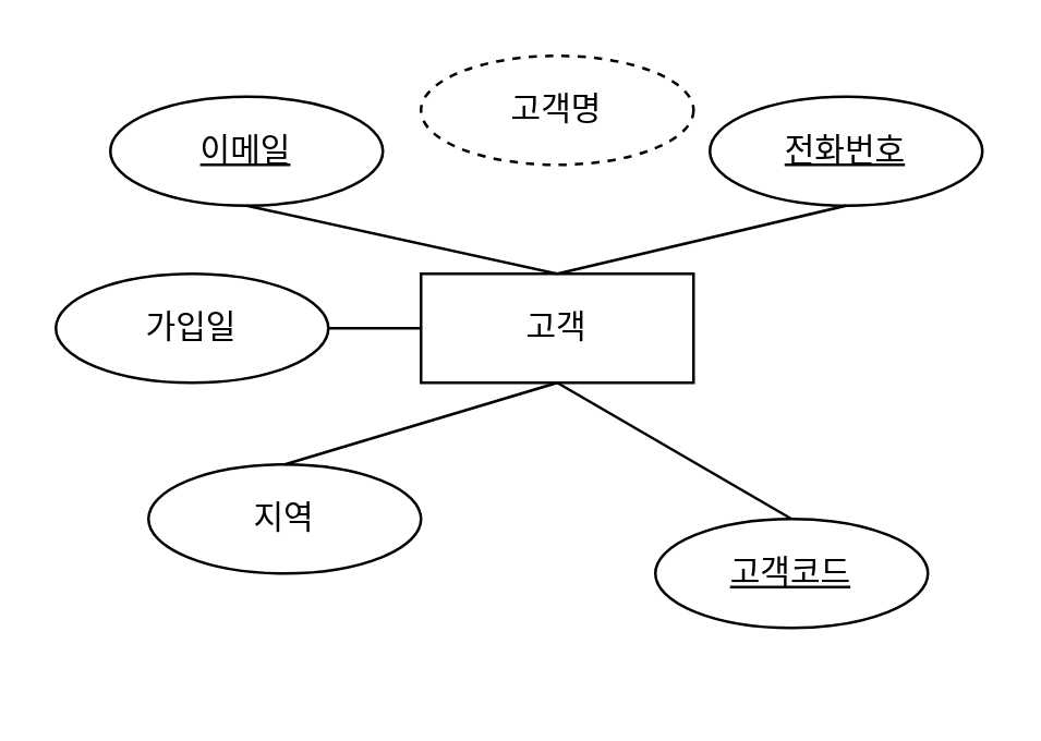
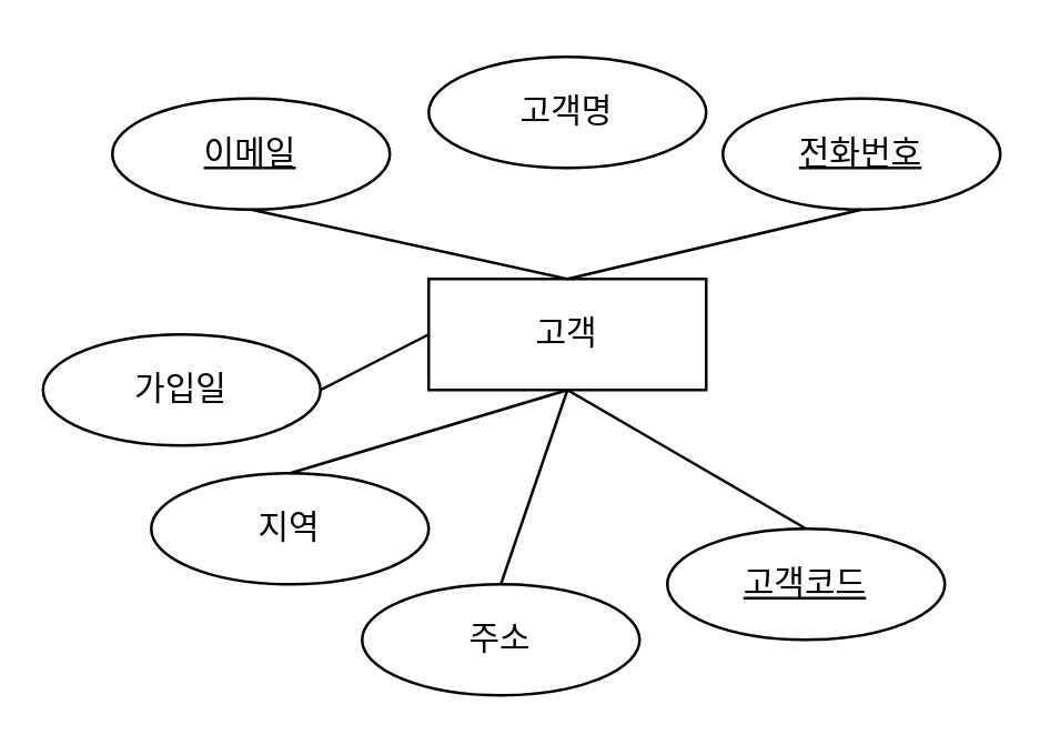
  <mxCell id="0" />
  <mxCell id="1" parent="0" />
  <mxCell id="2" value="고객" style="whiteSpace=wrap;html=1;align=center;" vertex="1" parent="1"><mxGeometry x="154" y="100" width="100" height="40" as="geometry" /></mxCell>
- <mxCell id="3" value="고객명" style="ellipse;whiteSpace=wrap;html=1;align=center;dashed=1;" vertex="1" parent="1"><mxGeometry x="154" y="20" width="100" height="40" as="geometry" /></mxCell>
+ <mxCell id="3" value="고객명" style="ellipse;whiteSpace=wrap;html=1;align=center;" vertex="1" parent="1"><mxGeometry x="154" y="20" width="100" height="40" as="geometry" /></mxCell>
  <mxCell id="4" value="&lt;u&gt;전화번호&lt;/u&gt;" style="ellipse;whiteSpace=wrap;html=1;align=center;" vertex="1" parent="1"><mxGeometry x="260" y="35" width="100" height="40" as="geometry" /></mxCell>
  <mxCell id="5" value="" style="endArrow=none;html=1;rounded=0;entryX=0.5;entryY=1;entryDx=0;entryDy=0;exitX=0.5;exitY=0;exitDx=0;exitDy=0;" edge="1" parent="1" source="2" target="4"><mxGeometry relative="1" as="geometry"><mxPoint x="100" y="160" as="sourcePoint" /><mxPoint x="260" y="160" as="targetPoint" /></mxGeometry></mxCell>
  <mxCell id="6" value="&lt;u&gt;이메일&lt;/u&gt;" style="ellipse;whiteSpace=wrap;html=1;align=center;" vertex="1" parent="1"><mxGeometry x="40" y="35" width="100" height="40" as="geometry" /></mxCell>
+ <mxCell id="7" value="주소" style="ellipse;whiteSpace=wrap;html=1;align=center;" vertex="1" parent="1"><mxGeometry x="130" y="210" width="100" height="40" as="geometry" /></mxCell>
  <mxCell id="8" value="지역" style="ellipse;whiteSpace=wrap;html=1;align=center;" vertex="1" parent="1"><mxGeometry x="54" y="170" width="100" height="40" as="geometry" /></mxCell>
- <mxCell id="9" value="가입일" style="ellipse;whiteSpace=wrap;html=1;align=center;" vertex="1" parent="1"><mxGeometry x="20" y="100" width="100" height="40" as="geometry" /></mxCell>
+ <mxCell id="9" value="가입일" style="ellipse;whiteSpace=wrap;html=1;align=center;" vertex="1" parent="1"><mxGeometry x="15" y="120" width="100" height="40" as="geometry" /></mxCell>
  <mxCell id="10" value="" style="endArrow=none;html=1;rounded=0;entryX=0;entryY=0.5;entryDx=0;entryDy=0;exitX=1;exitY=0.5;exitDx=0;exitDy=0;" edge="1" parent="1" source="9" target="2"><mxGeometry relative="1" as="geometry"><mxPoint x="100" y="160" as="sourcePoint" /><mxPoint x="260" y="160" as="targetPoint" /></mxGeometry></mxCell>
  <mxCell id="11" value="" style="endArrow=none;html=1;rounded=0;entryX=0.5;entryY=0;entryDx=0;entryDy=0;exitX=0.5;exitY=1;exitDx=0;exitDy=0;" edge="1" parent="1" source="2" target="8"><mxGeometry relative="1" as="geometry"><mxPoint x="100" y="160" as="sourcePoint" /><mxPoint x="260" y="160" as="targetPoint" /></mxGeometry></mxCell>
  <mxCell id="12" value="" style="endArrow=none;html=1;rounded=0;exitX=0.5;exitY=1;exitDx=0;exitDy=0;entryX=0.5;entryY=0;entryDx=0;entryDy=0;" edge="1" parent="1" source="6" target="2"><mxGeometry relative="1" as="geometry"><mxPoint x="100" y="160" as="sourcePoint" /><mxPoint x="260" y="160" as="targetPoint" /></mxGeometry></mxCell>
+ <mxCell id="13" value="" style="endArrow=none;html=1;rounded=0;exitX=0.5;exitY=1;exitDx=0;exitDy=0;entryX=0.5;entryY=0;entryDx=0;entryDy=0;" edge="1" parent="1" source="2" target="7"><mxGeometry relative="1" as="geometry"><mxPoint x="100" y="160" as="sourcePoint" /><mxPoint x="260" y="160" as="targetPoint" /></mxGeometry></mxCell>
  <mxCell id="14" value="&lt;u&gt;고객코드&lt;/u&gt;" style="ellipse;whiteSpace=wrap;html=1;align=center;" vertex="1" parent="1"><mxGeometry x="240" y="190" width="100" height="40" as="geometry" /></mxCell>
  <mxCell id="15" value="" style="endArrow=none;html=1;rounded=0;exitX=0.5;exitY=1;exitDx=0;exitDy=0;entryX=0.5;entryY=0;entryDx=0;entryDy=0;" edge="1" parent="1" source="2" target="14"><mxGeometry relative="1" as="geometry"><mxPoint x="190" y="160" as="sourcePoint" /><mxPoint x="300" y="170" as="targetPoint" /></mxGeometry></mxCell>
